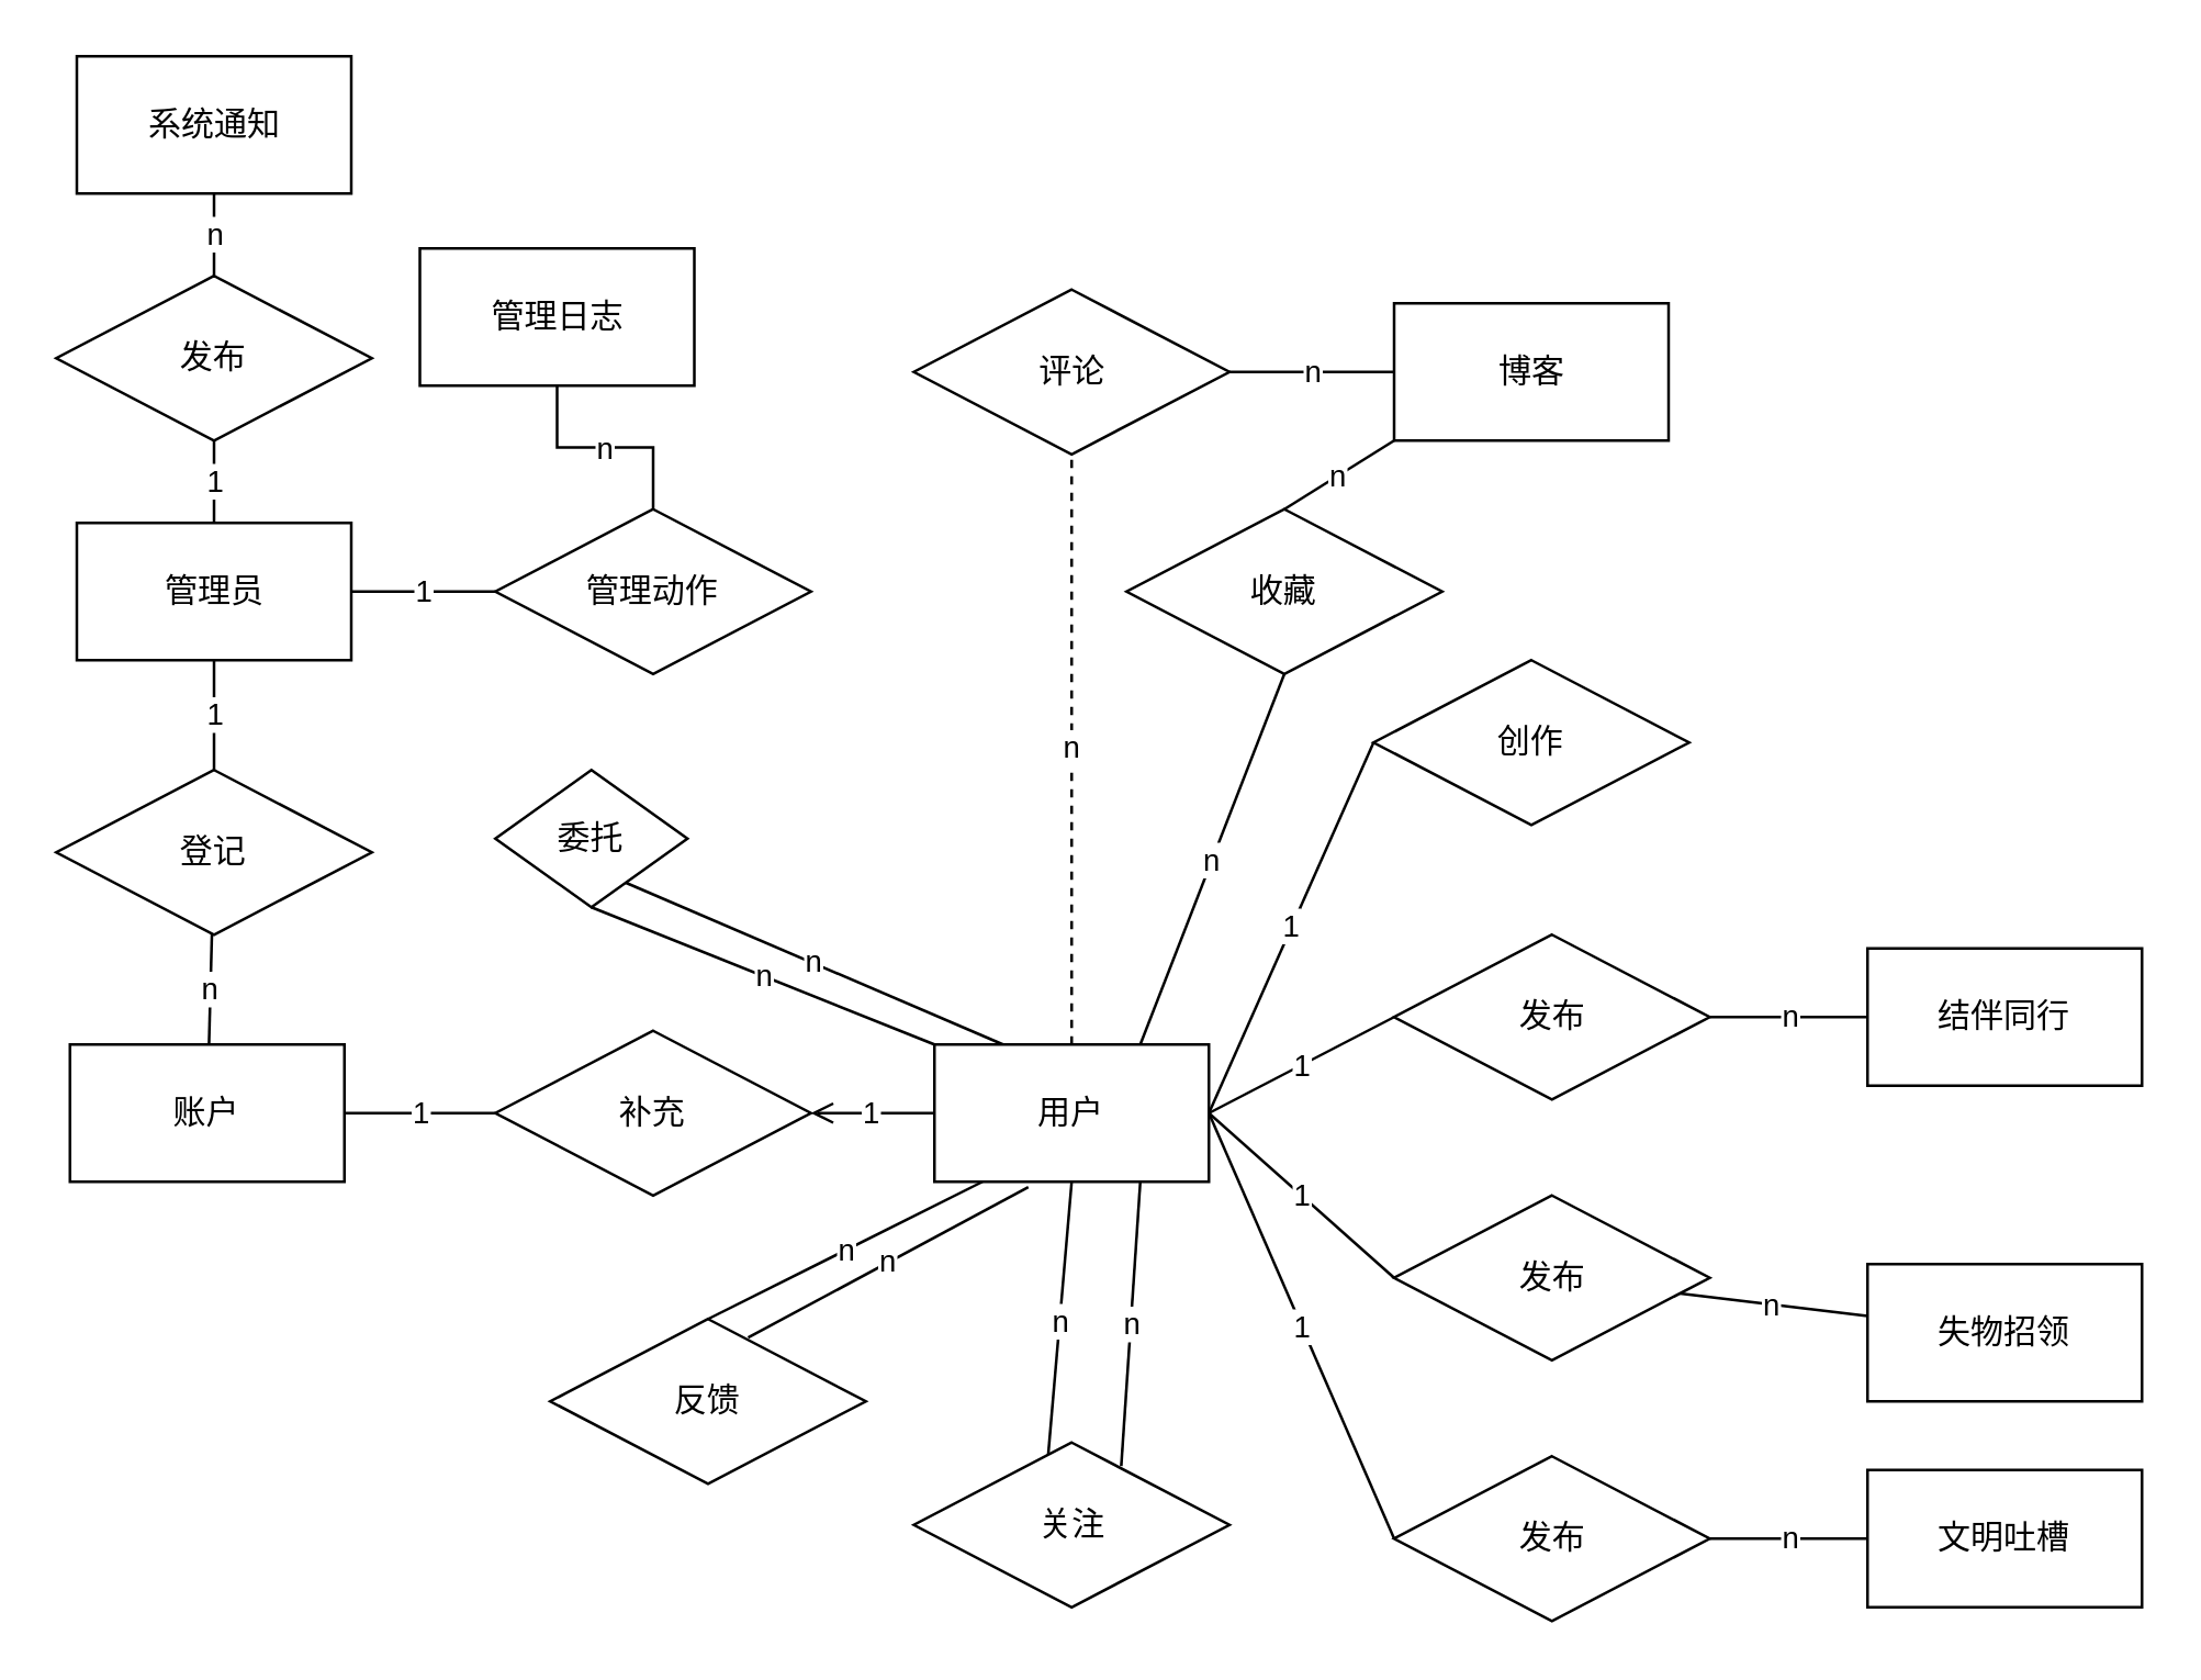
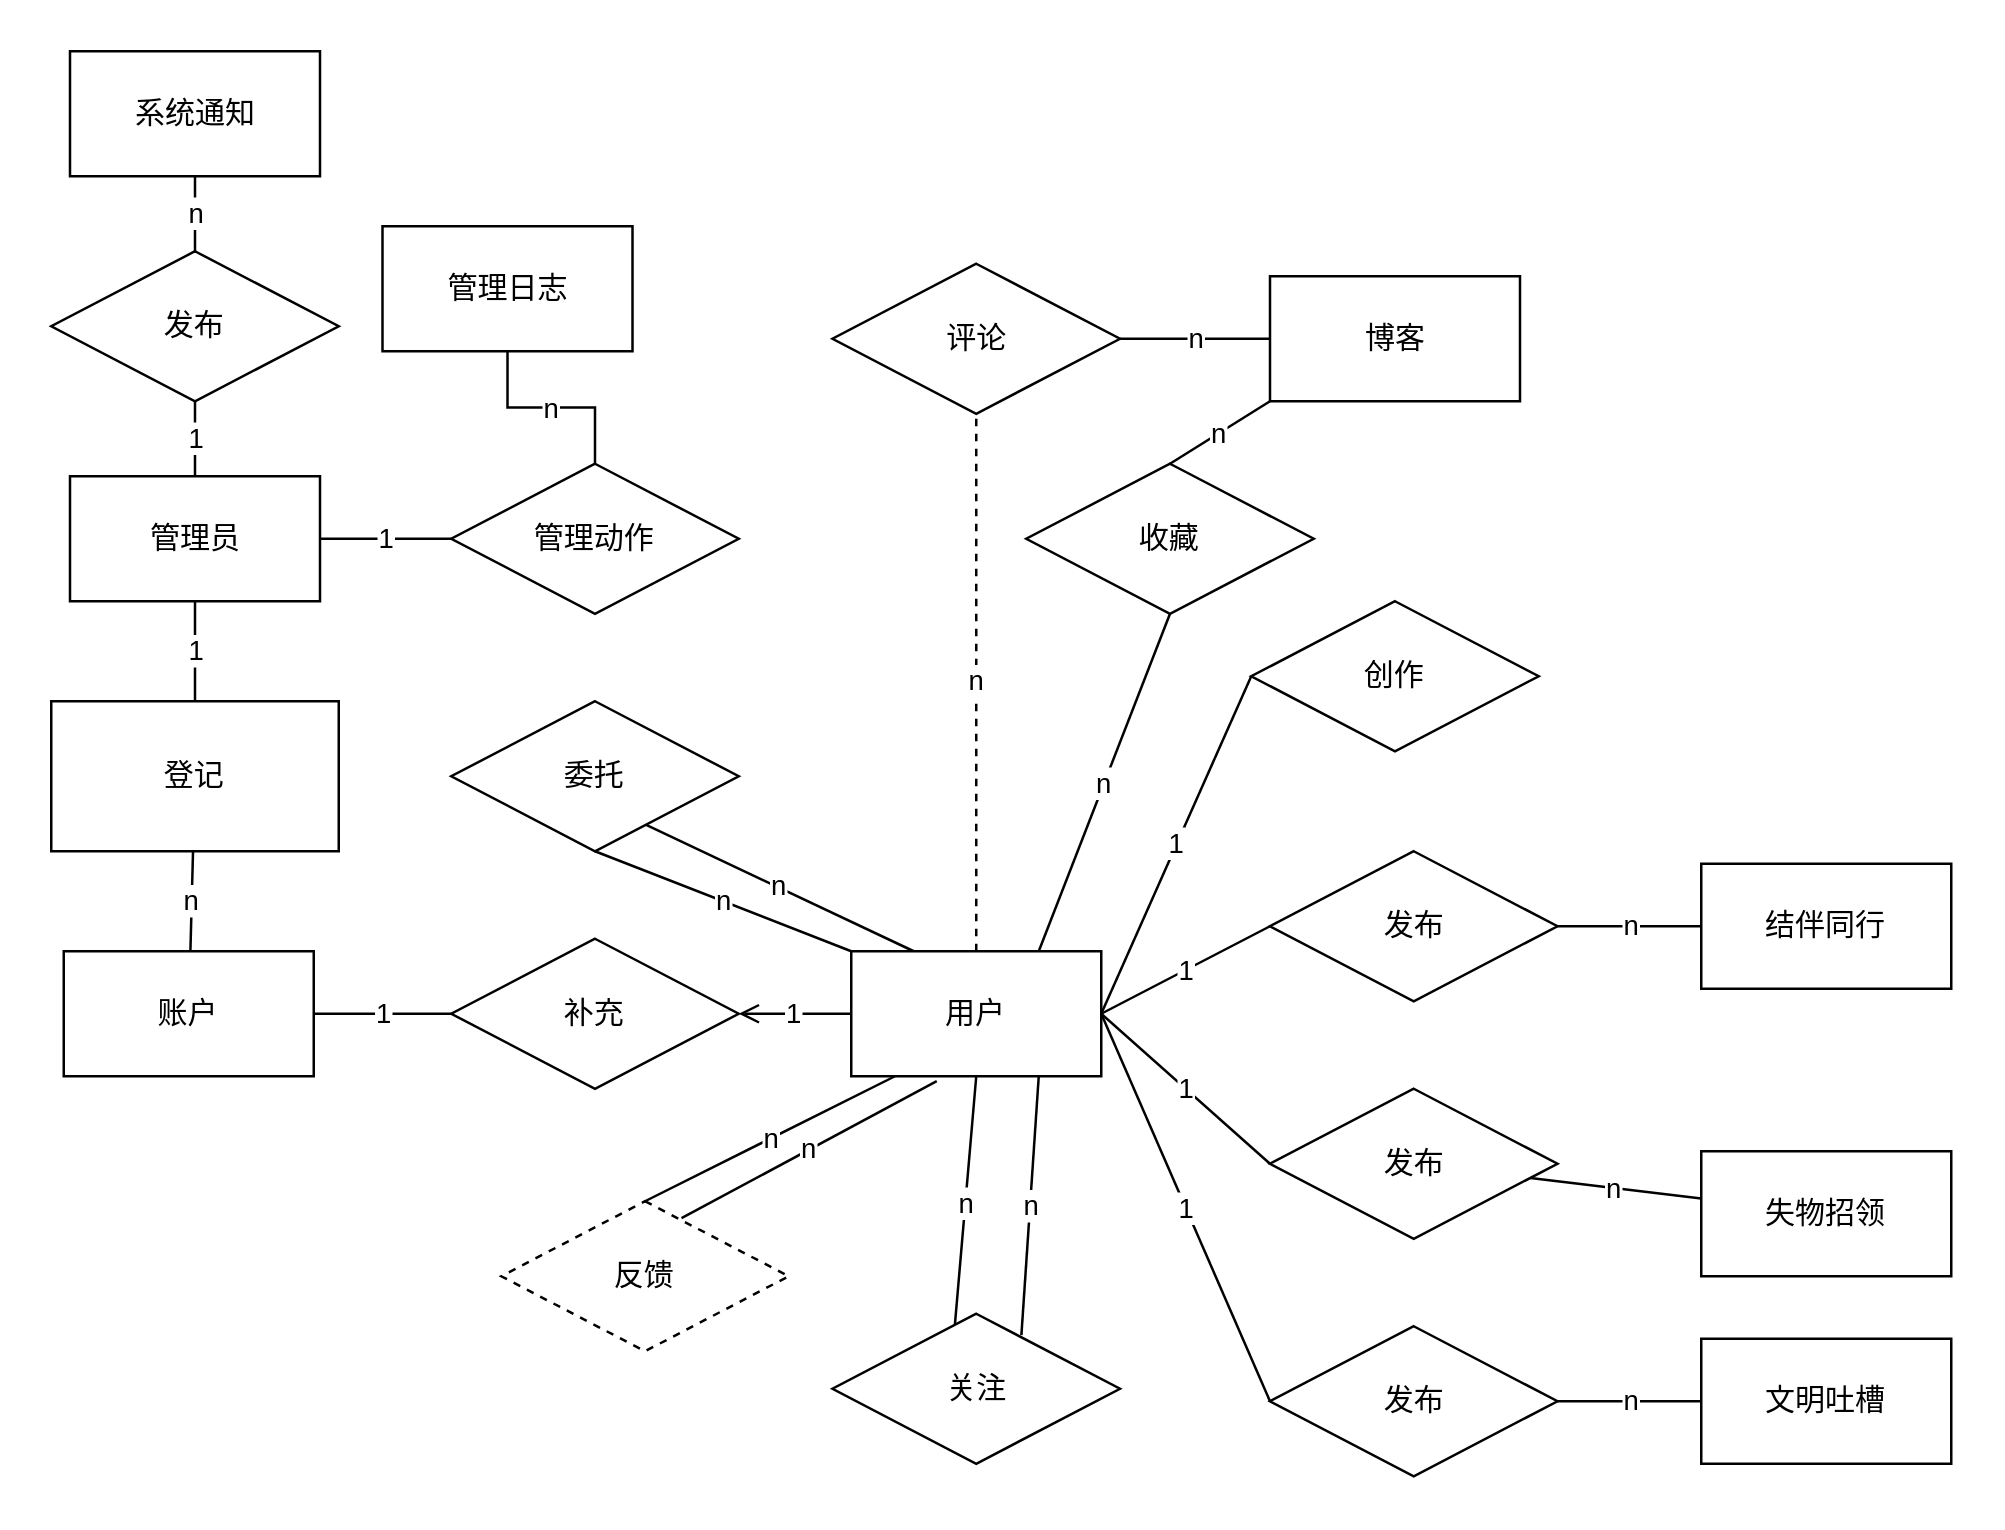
  <mxCell id="0" />
  <mxCell id="1" parent="0" />
  <mxCell id="2" value="1" style="edgeStyle=orthogonalEdgeStyle;rounded=0;orthogonalLoop=1;jettySize=auto;html=1;endArrow=none;endFill=0;" parent="1" source="3" target="25" edge="1"><mxGeometry relative="1" as="geometry" /></mxCell>
  <mxCell id="3" value="账户" style="rounded=0;whiteSpace=wrap;html=1;" parent="1" vertex="1"><mxGeometry x="25" y="380" width="100" height="50" as="geometry" /></mxCell>
  <mxCell id="4" value="1" style="edgeStyle=none;rounded=0;orthogonalLoop=1;jettySize=auto;html=1;exitX=0.5;exitY=0;exitDx=0;exitDy=0;entryX=0.5;entryY=1;entryDx=0;entryDy=0;endArrow=none;endFill=0;" parent="1" source="5" target="14" edge="1"><mxGeometry relative="1" as="geometry" /></mxCell>
  <mxCell id="5" value="管理员" style="rounded=0;whiteSpace=wrap;html=1;" parent="1" vertex="1"><mxGeometry x="27.5" y="190" width="100" height="50" as="geometry" /></mxCell>
  <mxCell id="6" value="系统通知" style="rounded=0;whiteSpace=wrap;html=1;" parent="1" vertex="1"><mxGeometry x="27.5" width="100" height="50" as="geometry" y="20" /></mxCell>
  <mxCell id="7" value="n" style="edgeStyle=none;rounded=0;orthogonalLoop=1;jettySize=auto;html=1;exitX=0.5;exitY=0;exitDx=0;exitDy=0;endArrow=none;endFill=0;" parent="1" source="9" edge="1"><mxGeometry relative="1" as="geometry"><mxPoint x="357.5" y="430" as="targetPoint" /></mxGeometry></mxCell>
  <mxCell id="8" value="n" style="edgeStyle=none;rounded=0;orthogonalLoop=1;jettySize=auto;html=1;exitX=0.627;exitY=0.113;exitDx=0;exitDy=0;endArrow=none;endFill=0;entryX=0.342;entryY=1.039;entryDx=0;entryDy=0;exitPerimeter=0;entryPerimeter=0;" parent="1" source="9" target="24" edge="1"><mxGeometry relative="1" as="geometry"><mxPoint x="418.5" y="430" as="targetPoint" /></mxGeometry></mxCell>
- <mxCell id="9" value="反馈" style="rhombus;whiteSpace=wrap;html=1;" parent="1" vertex="1"><mxGeometry x="200" y="480" width="115" height="60" as="geometry" /></mxCell>
+ <mxCell id="9" value="反馈" style="rhombus;whiteSpace=wrap;html=1;dashed=1;" parent="1" vertex="1"><mxGeometry x="200" y="480" width="115" height="60" as="geometry" /></mxCell>
  <mxCell id="10" value="n" style="edgeStyle=none;rounded=0;orthogonalLoop=1;jettySize=auto;html=1;endArrow=none;endFill=0;" parent="1" source="12" target="3" edge="1"><mxGeometry relative="1" as="geometry" /></mxCell>
  <mxCell id="11" value="1" style="edgeStyle=none;rounded=0;orthogonalLoop=1;jettySize=auto;html=1;entryX=0.5;entryY=1;entryDx=0;entryDy=0;endArrow=none;endFill=0;" parent="1" source="12" target="5" edge="1"><mxGeometry relative="1" as="geometry" /></mxCell>
- <mxCell id="12" value="登记" style="rhombus;whiteSpace=wrap;html=1;" parent="1" vertex="1"><mxGeometry x="20" y="280" width="115" height="60" as="geometry" /></mxCell>
+ <mxCell id="12" value="登记" style="whiteSpace=wrap;html=1;rounded=0;" parent="1" vertex="1"><mxGeometry x="20" y="280" width="115" height="60" as="geometry" /></mxCell>
  <mxCell id="13" value="n" style="edgeStyle=none;rounded=0;orthogonalLoop=1;jettySize=auto;html=1;exitX=0.5;exitY=0;exitDx=0;exitDy=0;endArrow=none;endFill=0;" parent="1" source="14" target="6" edge="1"><mxGeometry relative="1" as="geometry" /></mxCell>
  <mxCell id="14" value="发布" style="rhombus;whiteSpace=wrap;html=1;" parent="1" vertex="1"><mxGeometry x="20" y="100" width="115" height="60" as="geometry" /></mxCell>
  <mxCell id="15" value="1" style="edgeStyle=orthogonalEdgeStyle;rounded=0;orthogonalLoop=1;jettySize=auto;html=1;endArrow=open;endFill=0;" parent="1" source="24" target="25" edge="1"><mxGeometry relative="1" as="geometry" /></mxCell>
  <mxCell id="16" value="n" style="rounded=0;orthogonalLoop=1;jettySize=auto;html=1;exitX=0;exitY=0;exitDx=0;exitDy=0;entryX=0.5;entryY=1;entryDx=0;entryDy=0;endArrow=none;endFill=0;" parent="1" source="24" target="26" edge="1"><mxGeometry relative="1" as="geometry" /></mxCell>
  <mxCell id="17" value="n" style="rounded=0;orthogonalLoop=1;jettySize=auto;html=1;exitX=0.25;exitY=0;exitDx=0;exitDy=0;entryX=0.667;entryY=0.814;entryDx=0;entryDy=0;endArrow=none;endFill=0;entryPerimeter=0;" parent="1" source="24" target="26" edge="1"><mxGeometry relative="1" as="geometry" /></mxCell>
  <mxCell id="18" value="1" style="edgeStyle=none;rounded=0;orthogonalLoop=1;jettySize=auto;html=1;exitX=1;exitY=0.5;exitDx=0;exitDy=0;entryX=0;entryY=0.5;entryDx=0;entryDy=0;endArrow=none;endFill=0;" parent="1" source="24" target="29" edge="1"><mxGeometry relative="1" as="geometry" /></mxCell>
  <mxCell id="19" value="1" style="edgeStyle=none;rounded=0;orthogonalLoop=1;jettySize=auto;html=1;exitX=1;exitY=0.5;exitDx=0;exitDy=0;entryX=0;entryY=0.5;entryDx=0;entryDy=0;endArrow=none;endFill=0;" parent="1" source="24" target="31" edge="1"><mxGeometry relative="1" as="geometry" /></mxCell>
  <mxCell id="20" value="n" style="edgeStyle=none;rounded=0;orthogonalLoop=1;jettySize=auto;html=1;exitX=0.5;exitY=0;exitDx=0;exitDy=0;entryX=0.5;entryY=1;entryDx=0;entryDy=0;endArrow=none;endFill=0;dashed=1;" parent="1" source="24" target="35" edge="1"><mxGeometry relative="1" as="geometry" /></mxCell>
  <mxCell id="21" value="n" style="edgeStyle=none;rounded=0;orthogonalLoop=1;jettySize=auto;html=1;exitX=0.75;exitY=0;exitDx=0;exitDy=0;entryX=0.5;entryY=1;entryDx=0;entryDy=0;endArrow=none;endFill=0;" parent="1" source="24" target="36" edge="1"><mxGeometry relative="1" as="geometry" /></mxCell>
  <mxCell id="22" value="1" style="edgeStyle=none;rounded=0;orthogonalLoop=1;jettySize=auto;html=1;exitX=1;exitY=0.5;exitDx=0;exitDy=0;entryX=0;entryY=0.5;entryDx=0;entryDy=0;endArrow=none;endFill=0;" parent="1" source="24" target="38" edge="1"><mxGeometry relative="1" as="geometry" /></mxCell>
  <mxCell id="23" value="1" style="edgeStyle=none;rounded=0;orthogonalLoop=1;jettySize=auto;html=1;exitX=1;exitY=0.5;exitDx=0;exitDy=0;entryX=0;entryY=0.5;entryDx=0;entryDy=0;endArrow=none;endFill=0;" parent="1" source="24" target="40" edge="1"><mxGeometry relative="1" as="geometry" /></mxCell>
  <mxCell id="24" value="用户" style="rounded=0;whiteSpace=wrap;html=1;" parent="1" vertex="1"><mxGeometry x="340" y="380" width="100" height="50" as="geometry" /></mxCell>
  <mxCell id="25" value="补充" style="rhombus;whiteSpace=wrap;html=1;" parent="1" vertex="1"><mxGeometry x="180" y="375" width="115" height="60" as="geometry" /></mxCell>
- <mxCell id="26" value="委托" style="rhombus;whiteSpace=wrap;html=1;" parent="1" vertex="1"><mxGeometry x="180" y="280" width="70" height="50" as="geometry" /></mxCell>
+ <mxCell id="26" value="委托" style="rhombus;whiteSpace=wrap;html=1;" parent="1" vertex="1"><mxGeometry x="180" y="280" width="115" height="60" as="geometry" /></mxCell>
  <mxCell id="27" value="n" style="edgeStyle=none;rounded=0;orthogonalLoop=1;jettySize=auto;html=1;exitX=0;exitY=1;exitDx=0;exitDy=0;entryX=0.5;entryY=0;entryDx=0;entryDy=0;endArrow=none;endFill=0;" parent="1" source="28" target="36" edge="1"><mxGeometry relative="1" as="geometry" /></mxCell>
  <mxCell id="28" value="博客" style="rounded=0;whiteSpace=wrap;html=1;" parent="1" vertex="1"><mxGeometry x="507.5" y="110" width="100" height="50" as="geometry" /></mxCell>
  <mxCell id="29" value="创作" style="rhombus;whiteSpace=wrap;html=1;" parent="1" vertex="1"><mxGeometry x="500" y="240" width="115" height="60" as="geometry" /></mxCell>
  <mxCell id="30" value="n" style="edgeStyle=none;rounded=0;orthogonalLoop=1;jettySize=auto;html=1;exitX=1;exitY=0.5;exitDx=0;exitDy=0;entryX=0;entryY=0.5;entryDx=0;entryDy=0;endArrow=none;endFill=0;" parent="1" source="31" target="32" edge="1"><mxGeometry relative="1" as="geometry" /></mxCell>
  <mxCell id="31" value="发布" style="rhombus;whiteSpace=wrap;html=1;" parent="1" vertex="1"><mxGeometry x="507.5" y="340" width="115" height="60" as="geometry" /></mxCell>
  <mxCell id="32" value="结伴同行" style="rounded=0;whiteSpace=wrap;html=1;" parent="1" vertex="1"><mxGeometry x="680" y="345" width="100" height="50" as="geometry" /></mxCell>
  <mxCell id="33" value="失物招领" style="rounded=0;whiteSpace=wrap;html=1;" parent="1" vertex="1"><mxGeometry x="680" y="460" width="100" height="50" as="geometry" /></mxCell>
  <mxCell id="34" value="n" style="edgeStyle=none;rounded=0;orthogonalLoop=1;jettySize=auto;html=1;exitX=1;exitY=0.5;exitDx=0;exitDy=0;entryX=0;entryY=0.5;entryDx=0;entryDy=0;endArrow=none;endFill=0;" parent="1" source="35" target="28" edge="1"><mxGeometry relative="1" as="geometry" /></mxCell>
  <mxCell id="35" value="评论" style="rhombus;whiteSpace=wrap;html=1;" parent="1" vertex="1"><mxGeometry x="332.5" y="105" width="115" height="60" as="geometry" /></mxCell>
  <mxCell id="36" value="收藏" style="rhombus;whiteSpace=wrap;html=1;" parent="1" vertex="1"><mxGeometry x="410" y="185" width="115" height="60" as="geometry" /></mxCell>
  <mxCell id="37" value="n" style="edgeStyle=none;rounded=0;orthogonalLoop=1;jettySize=auto;html=1;endArrow=none;endFill=0;" parent="1" source="38" target="33" edge="1"><mxGeometry relative="1" as="geometry" /></mxCell>
  <mxCell id="38" value="发布" style="rhombus;whiteSpace=wrap;html=1;" parent="1" vertex="1"><mxGeometry x="507.5" y="435" width="115" height="60" as="geometry" /></mxCell>
  <mxCell id="39" value="n" style="edgeStyle=none;rounded=0;orthogonalLoop=1;jettySize=auto;html=1;endArrow=none;endFill=0;" parent="1" source="40" target="41" edge="1"><mxGeometry relative="1" as="geometry" /></mxCell>
  <mxCell id="40" value="发布" style="rhombus;whiteSpace=wrap;html=1;" parent="1" vertex="1"><mxGeometry x="507.5" y="530" width="115" height="60" as="geometry" /></mxCell>
  <mxCell id="41" value="文明吐槽" style="rounded=0;whiteSpace=wrap;html=1;" parent="1" vertex="1"><mxGeometry x="680" y="535" width="100" height="50" as="geometry" /></mxCell>
  <mxCell id="42" value="n" style="edgeStyle=none;rounded=0;orthogonalLoop=1;jettySize=auto;html=1;exitX=0.425;exitY=0.089;exitDx=0;exitDy=0;entryX=0.5;entryY=1;entryDx=0;entryDy=0;endArrow=none;endFill=0;exitPerimeter=0;" parent="1" source="44" target="24" edge="1"><mxGeometry relative="1" as="geometry" /></mxCell>
  <mxCell id="43" value="n" style="edgeStyle=none;rounded=0;orthogonalLoop=1;jettySize=auto;html=1;exitX=0.657;exitY=0.143;exitDx=0;exitDy=0;entryX=0.75;entryY=1;entryDx=0;entryDy=0;endArrow=none;endFill=0;exitPerimeter=0;" parent="1" source="44" target="24" edge="1"><mxGeometry relative="1" as="geometry" /></mxCell>
  <mxCell id="44" value="关注" style="rhombus;whiteSpace=wrap;html=1;" parent="1" vertex="1"><mxGeometry x="332.5" y="525" width="115" height="60" as="geometry" /></mxCell>
  <mxCell id="45" value="1" style="edgeStyle=orthogonalEdgeStyle;rounded=0;orthogonalLoop=1;jettySize=auto;html=1;endArrow=none;endFill=0;" parent="1" source="46" target="5" edge="1"><mxGeometry relative="1" as="geometry" /></mxCell>
  <mxCell id="46" value="管理动作" style="rhombus;whiteSpace=wrap;html=1;" parent="1" vertex="1"><mxGeometry x="180" y="185" width="115" height="60" as="geometry" /></mxCell>
  <mxCell id="47" value="n" style="edgeStyle=orthogonalEdgeStyle;rounded=0;orthogonalLoop=1;jettySize=auto;html=1;endArrow=none;endFill=0;" parent="1" source="48" target="46" edge="1"><mxGeometry relative="1" as="geometry" /></mxCell>
  <mxCell id="48" value="管理日志" style="rounded=0;whiteSpace=wrap;html=1;" parent="1" vertex="1"><mxGeometry x="152.5" y="90" width="100" height="50" as="geometry" /></mxCell>
